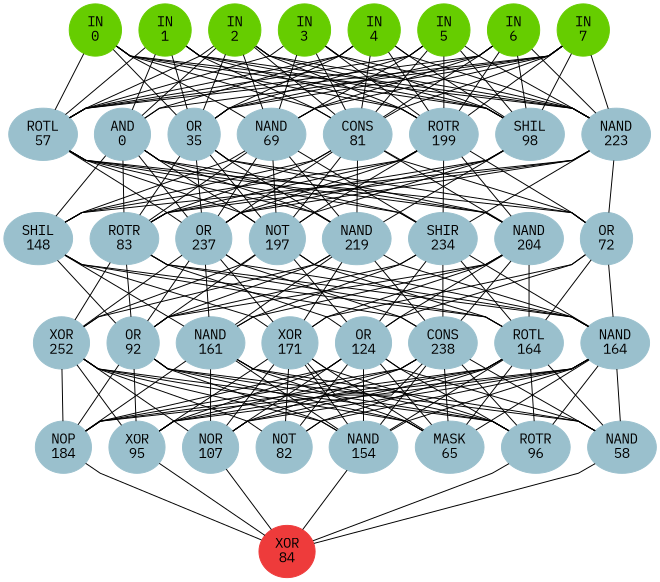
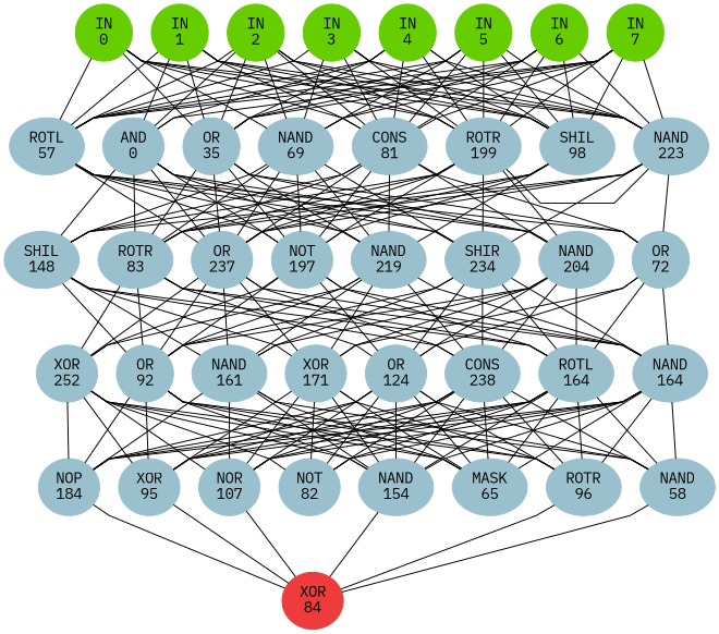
  graph {
    fontname="IBM Plex Mono"
    ordering=out
    rankdir=BT
    ranksep=0.75
    splines=polyline
    node [color=lightblue3 fontname="IBM Plex Mono" style=filled]
    edge [fontname="IBM Plex Mono" style=solid]
    n1 [color=chartreuse3 label="IN\n0"]
    n2 [color=chartreuse3 label="IN\n1"]
    n3 [color=chartreuse3 label="IN\n2"]
    n4 [color=chartreuse3 label="IN\n3"]
    n5 [color=chartreuse3 label="IN\n4"]
    n6 [color=chartreuse3 label="IN\n5"]
    n7 [color=chartreuse3 label="IN\n6"]
    n8 [color=chartreuse3 label="IN\n7"]
    n9 [label="ROTL\n57"]
    n10 [label="AND\n0"]
    n11 [label="OR\n35"]
    n12 [label="NAND\n69"]
    n13 [label="CONS\n81"]
    n14 [label="ROTR\n199"]
    n15 [label="SHIL\n98"]
    n16 [label="NAND\n223"]
    n17 [label="SHIL\n148"]
    n18 [label="ROTR\n83"]
    n19 [label="OR\n237"]
    n20 [label="NOT\n197"]
    n21 [label="NAND\n219"]
    n22 [label="SHIR\n234"]
    n23 [label="NAND\n204"]
    n24 [label="OR\n72"]
    n25 [label="XOR\n252"]
    n26 [label="OR\n92"]
    n27 [label="NAND\n161"]
    n28 [label="XOR\n171"]
    n29 [label="OR\n124"]
    n30 [label="CONS\n238"]
    n31 [label="ROTL\n164"]
    n32 [label="NAND\n164"]
    n33 [label="NOP\n184"]
    n34 [label="XOR\n95"]
    n35 [label="NOR\n107"]
    n36 [label="NOT\n82"]
    n37 [label="NAND\n154"]
    n38 [label="MASK\n65"]
    n39 [label="ROTR\n96"]
    n40 [label="NAND\n58"]
    n41 [color=brown2 label="XOR\n84"]
    subgraph sub_1 {
      rank=same
      n1
      n2
      n3
      n4
      n5
      n6
      n7
      n8
    }
    subgraph sub_2 {
      rank=same
      n9
      n10
      n11
      n12
      n13
      n14
      n15
      n16
    }
    subgraph sub_3 {
      rank=same
      n17
      n18
      n19
      n20
      n21
      n22
      n23
      n24
    }
    subgraph sub_4 {
      rank=same
      n25
      n26
      n27
      n28
      n29
      n30
      n31
      n32
    }
    subgraph sub_5 {
      rank=same
      n33
      n34
      n35
      n36
      n37
      n38
      n39
      n40
    }
    subgraph sub_6 {
      rank=same
      n41
    }
    n1 -- n2 [style=invis]
    n2 -- n3 [style=invis]
    n3 -- n4 [style=invis]
    n4 -- n5 [style=invis]
    n5 -- n6 [style=invis]
    n6 -- n7 [style=invis]
    n7 -- n8 [style=invis]
    n9 -- n1
    n9 -- n2
    n9 -- n3
    n9 -- n4
    n9 -- n5
    n9 -- n6
    n9 -- n7
    n9 -- n8
    n9 -- n10 [style=invis]
    n10 -- n2
    n10 -- n3
    n10 -- n5
    n10 -- n8
    n10 -- n11 [style=invis]
    n11 -- n1
    n11 -- n2
    n11 -- n3
    n11 -- n5
    n11 -- n6
    n11 -- n7
    n11 -- n8
    n11 -- n12 [style=invis]
    n12 -- n1
    n12 -- n3
    n12 -- n4
    n12 -- n6
    n12 -- n7
    n12 -- n8
    n12 -- n13 [style=invis]
    n13 -- n1
    n13 -- n2
    n13 -- n3
    n13 -- n4
    n13 -- n5
    n13 -- n6
    n13 -- n7
    n13 -- n8
    n13 -- n14 [style=invis]
    n14 -- n1
    n14 -- n2
    n14 -- n3
    n14 -- n4
    n14 -- n5
    n14 -- n6
    n14 -- n7
    n14 -- n8
    n14 -- n15 [style=invis]
    n15 -- n1
    n15 -- n2
    n15 -- n3
    n15 -- n4
    n15 -- n5
    n15 -- n6
    n15 -- n7
    n15 -- n8
    n15 -- n16 [style=invis]
    n16 -- n1
    n16 -- n2
    n16 -- n3
    n16 -- n4
    n16 -- n5
    n16 -- n6
    n16 -- n7
    n16 -- n8
    n17 -- n10
    n17 -- n12
    n17 -- n13
    n17 -- n14
    n17 -- n16
    n17 -- n18 [style=invis]
    n18 -- n10
    n18 -- n11
    n18 -- n12
    n18 -- n13
    n18 -- n14
    n18 -- n15
    n18 -- n16
    n18 -- n19 [style=invis]
    n19 -- n9
    n19 -- n10
    n19 -- n11
    n19 -- n12
    n19 -- n13
    n19 -- n14
    n19 -- n15
    n19 -- n16
    n19 -- n20 [style=invis]
    n20 -- n9
    n20 -- n10
    n20 -- n11
    n20 -- n12
    n20 -- n13
    n20 -- n14
    n20 -- n15
    n20 -- n21 [style=invis]
    n21 -- n9
    n21 -- n10
    n21 -- n11
    n21 -- n12
    n21 -- n13
    n21 -- n15
    n21 -- n22 [style=invis]
    n22 -- n9
    n22 -- n10
    n22 -- n12
    n22 -- n14
    n22 -- n16
    n22 -- n23 [style=invis]
    n23 -- n9
    n23 -- n10
    n23 -- n11
    n23 -- n13
    n23 -- n14
    n23 -- n24 [style=invis]
    n24 -- n9
    n24 -- n11
    n24 -- n13
-   n24 -- n14
+   n16 -- n14
    n24 -- n16
    n25 -- n18
    n25 -- n19
    n25 -- n20
    n25 -- n21
    n25 -- n26 [style=invis]
    n26 -- n17
    n26 -- n18
    n26 -- n19
    n26 -- n20
    n26 -- n21
    n26 -- n22
    n26 -- n23
    n26 -- n27 [style=invis]
    n27 -- n17
    n27 -- n19
    n27 -- n21
    n27 -- n22
    n27 -- n23
    n27 -- n28 [style=invis]
    n28 -- n17
    n28 -- n19
    n28 -- n21
    n28 -- n23
    n28 -- n24
    n28 -- n29 [style=invis]
    n29 -- n18
    n29 -- n20
    n29 -- n22
    n29 -- n23
    n29 -- n24
    n29 -- n30 [style=invis]
    n30 -- n17
    n30 -- n19
    n30 -- n21
    n30 -- n22
    n30 -- n23
    n30 -- n31 [style=invis]
    n31 -- n17
    n31 -- n18
    n31 -- n20
    n31 -- n22
    n31 -- n23
    n31 -- n24
    n31 -- n32 [style=invis]
    n32 -- n18
    n32 -- n19
    n32 -- n20
    n32 -- n21
    n32 -- n22
    n32 -- n24
    n33 -- n25
    n33 -- n26
    n33 -- n27
    n33 -- n29
    n33 -- n30
    n33 -- n31
    n33 -- n32
    n33 -- n34 [style=invis]
    n34 -- n25
    n34 -- n26
    n34 -- n28
    n34 -- n29
    n34 -- n30
    n34 -- n31
    n34 -- n32
    n34 -- n35 [style=invis]
    n35 -- n25
    n35 -- n27
    n35 -- n28
    n35 -- n29
    n35 -- n30
    n35 -- n31
    n35 -- n32
    n35 -- n36 [style=invis]
    n36 -- n25
    n36 -- n28
    n36 -- n29
-   n28 -- n30
+   n36 -- n30
    n36 -- n31
    n36 -- n32
    n36 -- n37 [style=invis]
    n37 -- n25
    n37 -- n26
    n37 -- n27
    n37 -- n28
    n37 -- n29
    n37 -- n30
    n37 -- n31
    n37 -- n32
    n37 -- n38 [style=invis]
    n38 -- n25
    n38 -- n26
    n38 -- n27
    n38 -- n28
    n38 -- n29
    n38 -- n30
    n38 -- n31
    n38 -- n32
    n38 -- n39 [style=invis]
    n39 -- n25
    n39 -- n26
-   n39 -- n27
    n39 -- n28
    n39 -- n29
    n39 -- n30
    n39 -- n31
    n39 -- n32
    n39 -- n40 [style=invis]
    n40 -- n26
    n40 -- n27
    n40 -- n29
    n40 -- n30
    n40 -- n31
    n40 -- n32
    n41 -- n33
    n41 -- n34
    n41 -- n35
    n41 -- n37
    n41 -- n39
    n41 -- n40
    n41 -- n41 [style=invis]
  }
